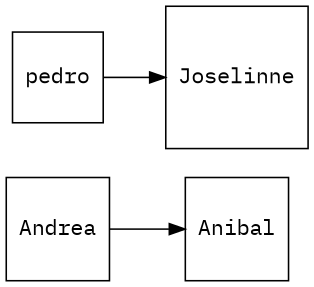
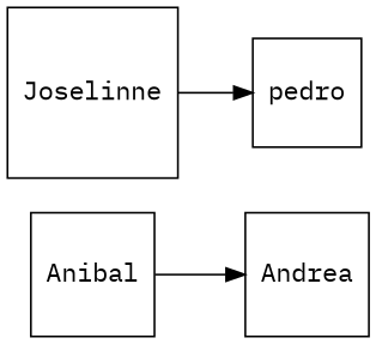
  digraph {
    fontname="IBM Plex Mono"
    rankdir=LR
    node [fontname="IBM Plex Mono" shape=square]
    edge [fontname="IBM Plex Mono"]
    Anibal
    Andrea
    Joselinne
    pedro
-   Andrea -> Anibal
-   pedro -> Joselinne
+   Anibal -> Andrea
+   Joselinne -> pedro
  }
